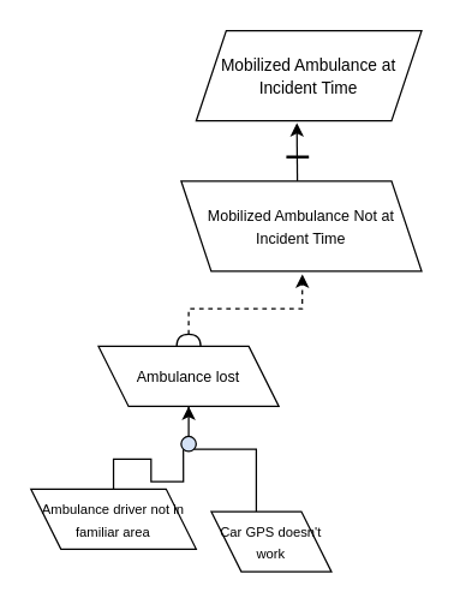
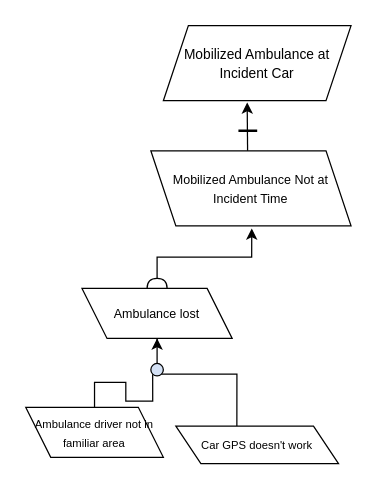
  <mxCell id="0" />
  <mxCell id="1" parent="0" />
- <mxCell id="2" value="&lt;font style=&quot;font-size: 11px;&quot;&gt;Mobilized Ambulance at Incident Time&lt;/font&gt;" style="shape=parallelogram;perimeter=parallelogramPerimeter;whiteSpace=wrap;html=1;fixedSize=1;" parent="1" vertex="1"><mxGeometry x="130" y="20" width="150" height="60" as="geometry" /></mxCell>
+ <mxCell id="2" value="&lt;font style=&quot;font-size: 11px;&quot;&gt;Mobilized Ambulance at Incident Car&lt;/font&gt;" style="shape=parallelogram;perimeter=parallelogramPerimeter;whiteSpace=wrap;html=1;fixedSize=1;" parent="1" vertex="1"><mxGeometry x="130" y="20" width="150" height="60" as="geometry" /></mxCell>
  <mxCell id="3" value="&lt;font style=&quot;font-size: 10px;&quot;&gt;Mobilized Ambulance Not at Incident Time&lt;/font&gt;" style="shape=parallelogram;perimeter=parallelogramPerimeter;whiteSpace=wrap;html=1;fixedSize=1;flipV=1;" parent="1" vertex="1"><mxGeometry x="120" y="120" width="160" height="60" as="geometry" /></mxCell>
  <mxCell id="4" value="&lt;font style=&quot;font-size: 10px;&quot;&gt;Ambulance lost&lt;/font&gt;" style="shape=parallelogram;perimeter=parallelogramPerimeter;whiteSpace=wrap;html=1;fixedSize=1;flipV=1;" parent="1" vertex="1"><mxGeometry x="65" y="230" width="120" height="40" as="geometry" /></mxCell>
- <mxCell id="5" style="edgeStyle=orthogonalEdgeStyle;rounded=0;orthogonalLoop=1;jettySize=auto;html=1;entryX=0.504;entryY=-0.034;entryDx=0;entryDy=0;entryPerimeter=0;startArrow=halfCircle;startFill=0;dashed=1;" parent="1" source="4" target="3" edge="1"><mxGeometry relative="1" as="geometry" /></mxCell>
+ <mxCell id="5" style="edgeStyle=orthogonalEdgeStyle;rounded=0;orthogonalLoop=1;jettySize=auto;html=1;entryX=0.504;entryY=-0.034;entryDx=0;entryDy=0;entryPerimeter=0;startArrow=halfCircle;startFill=0;" parent="1" source="4" target="3" edge="1"><mxGeometry relative="1" as="geometry" /></mxCell>
  <mxCell id="6" style="edgeStyle=elbowEdgeStyle;rounded=0;orthogonalLoop=1;jettySize=auto;html=1;entryX=0.422;entryY=1.022;entryDx=0;entryDy=0;entryPerimeter=0;" parent="1" edge="1"><mxGeometry relative="1" as="geometry"><mxPoint x="197.333" y="120" as="sourcePoint" /><mxPoint x="197.3" y="81.32" as="targetPoint" /></mxGeometry></mxCell>
  <mxCell id="7" value="" style="endArrow=none;html=1;rounded=0;strokeWidth=2;" parent="1" edge="1"><mxGeometry width="50" height="50" relative="1" as="geometry"><mxPoint x="190" y="104" as="sourcePoint" /><mxPoint x="205" y="104" as="targetPoint" /></mxGeometry></mxCell>
  <mxCell id="8" value="&lt;font style=&quot;font-size: 9px;&quot;&gt;Ambulance driver not in familiar area&lt;/font&gt;" style="shape=parallelogram;perimeter=parallelogramPerimeter;whiteSpace=wrap;html=1;fixedSize=1;flipV=1;" vertex="1" parent="1"><mxGeometry x="20" y="325" width="110" height="40" as="geometry" /></mxCell>
- <mxCell id="9" value="&lt;font style=&quot;font-size: 9px;&quot;&gt;Car GPS doesn't work&lt;/font&gt;" style="shape=parallelogram;perimeter=parallelogramPerimeter;whiteSpace=wrap;html=1;fixedSize=1;flipV=1;" vertex="1" parent="1"><mxGeometry x="140" y="340" width="80" height="40" as="geometry" /></mxCell>
+ <mxCell id="9" value="&lt;font style=&quot;font-size: 9px;&quot;&gt;Car GPS doesn't work&lt;/font&gt;" style="shape=parallelogram;perimeter=parallelogramPerimeter;whiteSpace=wrap;html=1;fixedSize=1;flipV=1;" vertex="1" parent="1"><mxGeometry x="140" y="340" width="130" height="30" as="geometry" /></mxCell>
  <mxCell id="10" style="edgeStyle=orthogonalEdgeStyle;rounded=0;orthogonalLoop=1;jettySize=auto;html=1;entryX=0.5;entryY=1;entryDx=0;entryDy=0;" edge="1" parent="1" source="12" target="4"><mxGeometry relative="1" as="geometry" /></mxCell>
  <mxCell id="11" style="edgeStyle=orthogonalEdgeStyle;rounded=0;orthogonalLoop=1;jettySize=auto;html=1;exitX=0;exitY=1;exitDx=0;exitDy=0;endArrow=none;endFill=0;" edge="1" parent="1" source="12" target="8"><mxGeometry relative="1" as="geometry" /></mxCell>
  <mxCell id="12" value="" style="ellipse;whiteSpace=wrap;html=1;aspect=fixed;fillColor=#D4E1F5;" vertex="1" parent="1"><mxGeometry x="120" y="290" width="10" height="10" as="geometry" /></mxCell>
  <mxCell id="13" style="edgeStyle=orthogonalEdgeStyle;rounded=0;orthogonalLoop=1;jettySize=auto;html=1;exitX=1;exitY=1;exitDx=0;exitDy=0;entryX=0.375;entryY=1;entryDx=0;entryDy=0;entryPerimeter=0;endArrow=none;endFill=0;" edge="1" parent="1" source="12" target="9"><mxGeometry relative="1" as="geometry" /></mxCell>
